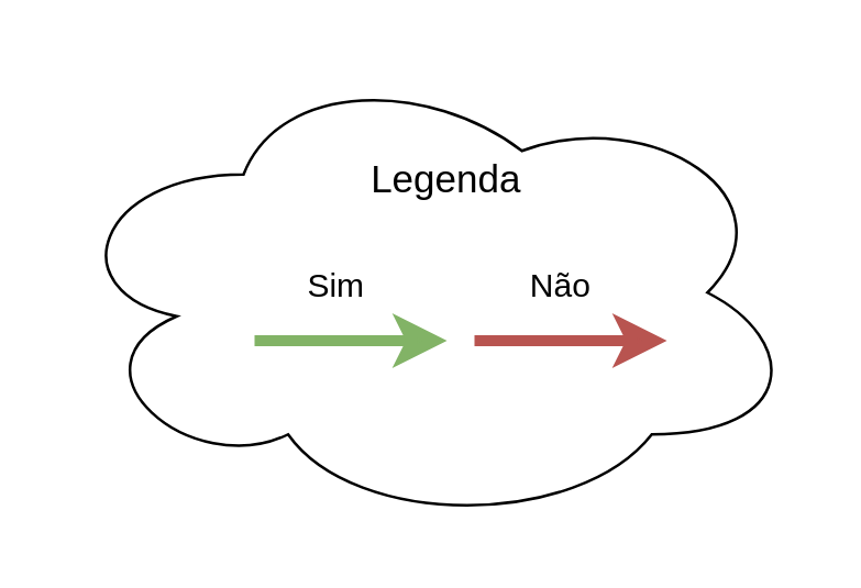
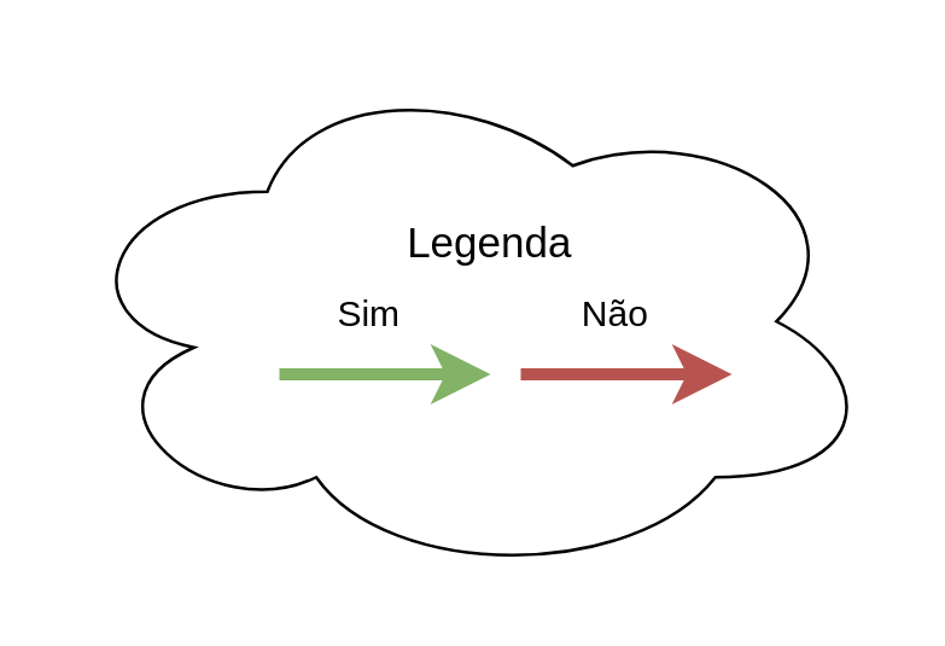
  <mxCell id="0" />
  <mxCell id="1" parent="0" />
  <mxCell id="2" value="" style="ellipse;shape=cloud;whiteSpace=wrap;html=1;" vertex="1" parent="1"><mxGeometry x="20.5" y="20" width="270" height="172" as="geometry" /></mxCell>
  <mxCell id="3" value="" style="endArrow=classic;html=1;jumpSize=4;endSize=7;startSize=8;strokeWidth=4;fillColor=#d5e8d4;strokeColor=#82b366;" edge="1" parent="1"><mxGeometry width="50" height="50" relative="1" as="geometry"><mxPoint x="92" y="123.5" as="sourcePoint" /><mxPoint x="162" y="123.5" as="targetPoint" /></mxGeometry></mxCell>
  <mxCell id="4" value="Sim" style="text;html=1;strokeColor=none;fillColor=none;align=center;verticalAlign=middle;whiteSpace=wrap;rounded=0;" vertex="1" parent="1"><mxGeometry x="102" y="93.5" width="40" height="20" as="geometry" /></mxCell>
  <mxCell id="5" value="" style="endArrow=classic;html=1;jumpSize=4;endSize=7;startSize=8;strokeWidth=4;fillColor=#f8cecc;strokeColor=#b85450;" edge="1" parent="1"><mxGeometry width="50" height="50" relative="1" as="geometry"><mxPoint x="172" y="123.5" as="sourcePoint" /><mxPoint x="242" y="123.5" as="targetPoint" /></mxGeometry></mxCell>
  <mxCell id="6" value="&amp;nbsp;Não" style="text;html=1;strokeColor=none;fillColor=none;align=center;verticalAlign=middle;whiteSpace=wrap;rounded=0;" vertex="1" parent="1"><mxGeometry x="182" y="93.5" width="40" height="20" as="geometry" /></mxCell>
- <mxCell id="7" value="Legenda" style="text;html=1;strokeColor=none;fillColor=none;align=center;verticalAlign=middle;whiteSpace=wrap;rounded=0;fontSize=14;" vertex="1" parent="1"><mxGeometry x="142" y="55" width="40" height="20" as="geometry" /></mxCell>
+ <mxCell id="7" value="Legenda" style="text;html=1;strokeColor=none;fillColor=none;align=center;verticalAlign=middle;whiteSpace=wrap;rounded=0;fontSize=14;" vertex="1" parent="1"><mxGeometry x="142" y="70" width="40" height="20" as="geometry" /></mxCell>
